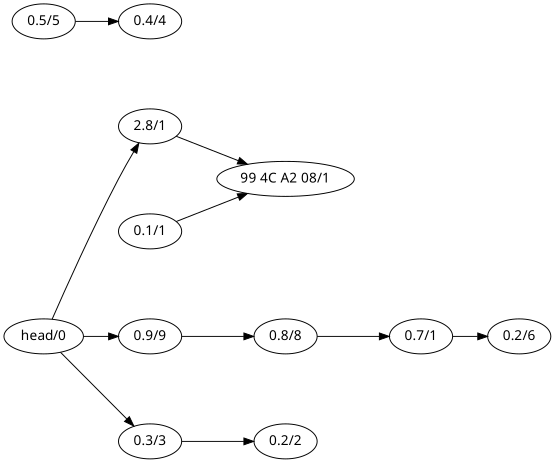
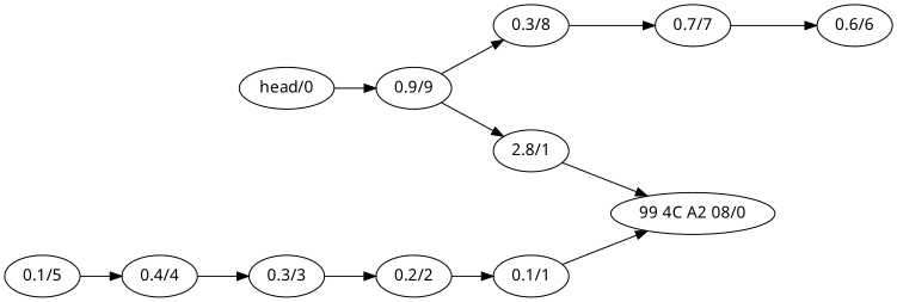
  digraph {
    fontname="Noto Sans"
    nodesep=1.0
    rankdir=LR
    node [fontname="Noto Sans"]
    edge [fontname="Noto Sans"]
    n1 [label="head/0"]
    n2 [label="2.8/1"]
    n3 [label="0.9/9"]
-   n4 [label="99 4C A2 08/1"]
-   n5 [label="0.8/8"]
-   n6 [label="0.7/1"]
-   n7 [label="0.2/6"]
-   n8 [label="0.5/5"]
+   n4 [label="99 4C A2 08/0"]
+   n5 [label="0.3/8"]
+   n6 [label="0.7/7"]
+   n7 [label="0.6/6"]
+   n8 [label="0.1/5"]
    n9 [label="0.4/4"]
    n10 [label="0.3/3"]
    n11 [label="0.2/2"]
    n12 [label="0.1/1"]
-   n1 -> n2
+   n3 -> n2
    n1 -> n3
    n2 -> n4
    n3 -> n5
    n5 -> n6
    n6 -> n7
    n8 -> n9
-   n1 -> n10
+   n9 -> n10
    n10 -> n11
+   n11 -> n12
    n12 -> n4
  }
